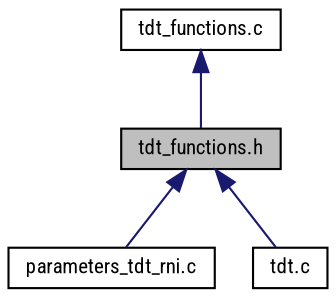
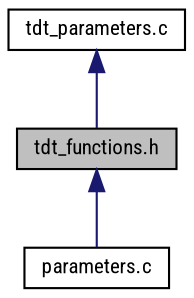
  digraph {
    fontname="Roboto Condensed"
    node [color=black fillcolor=white fontname="Roboto Condensed" fontsize=10 shape=record style=filled]
    edge [color=midnightblue dir=back fontname="Roboto Condensed" fontsize=10 labelfontname=Helvetica labelfontsize=10 style=solid]
    n1 [fillcolor=grey75 fontcolor=black height=0.2 label="tdt_functions.h" width=0.4]
-   n2 [height=0.2 label="parameters_tdt_rni.c" width=0.4]
-   n3 [height=0.2 label="tdt.c" width=0.4]
-   n4 [height=0.2 label="tdt_functions.c" width=0.4]
-   n1 -> n2
+   n3 [height=0.2 label="parameters.c" width=0.4]
+   n4 [height=0.2 label="tdt_parameters.c" width=0.4]
    n1 -> n3
    n4 -> n1
  }
